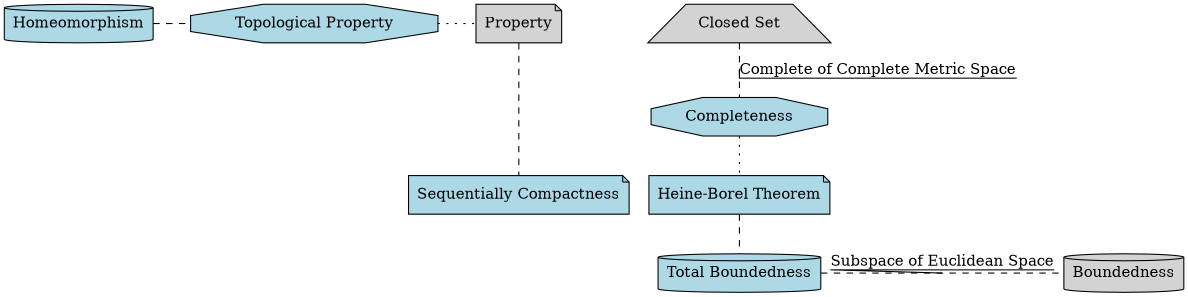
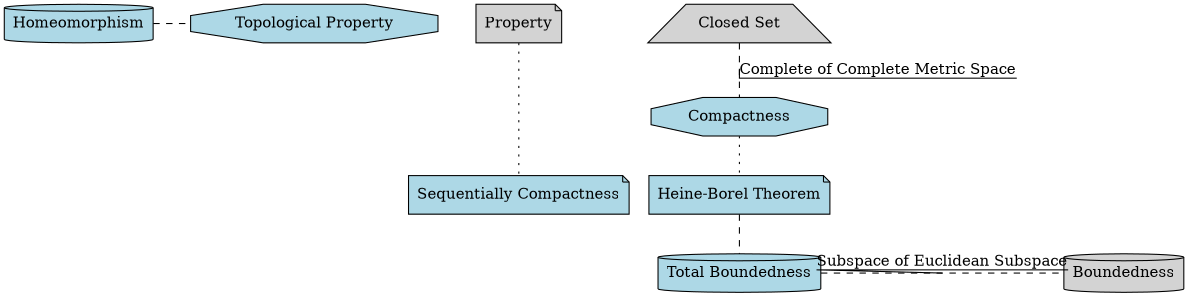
  graph {
    fontname="DejaVu Serif"
    rankdir=TB
    node [fillcolor=lightblue fontname="DejaVu Serif" shape=cylinder style=filled]
    edge [fontname="DejaVu Serif" style=dashed]
    n1 [label="Topological Property" shape=octagon]
    Homeomorphism
    n3 [fillcolor=lightgrey label=Property shape=note]
    n4 [fillcolor=lightgrey label="Closed Set" shape=trapezium]
    n5 [label="Sequentially Compactness" shape=note]
    n6 [label="Heine-Borel Theorem" shape=note]
    n7 [label="Total Boundedness"]
    Boundedness [fillcolor=lightgrey]
-   Completeness [shape=octagon]
+   Completeness [shape=octagon label=Compactness]
    subgraph sub_1 {
      rank=same
      rankdir=LR
      n1
      Homeomorphism
      n3
      n4
    }
    subgraph sub_2 {
      rank=same
      rankdir=LR
      n5
      n6
    }
    subgraph sub_3 {
      rank=same
      rankdir=LR
      n7
      Boundedness
    }
-   n1 -- n3 [style=dotted]
    Homeomorphism -- n1
    n3 -- n4 [style=invis]
-   n3 -- n5 [weight=100]
+   n3 -- n5 [style=dotted weight=100]
    n4 -- Completeness [decorate=true label="Complete of Complete Metric Space" weight=100]
    n6 -- n7 [weight=100]
-   n7 -- Boundedness [decorate=true label="Subspace of Euclidean Space"]
+   n7 -- Boundedness [decorate=true label="Subspace of Euclidean Subspace"]
    Completeness -- n6 [style=dotted weight=100]
  }
